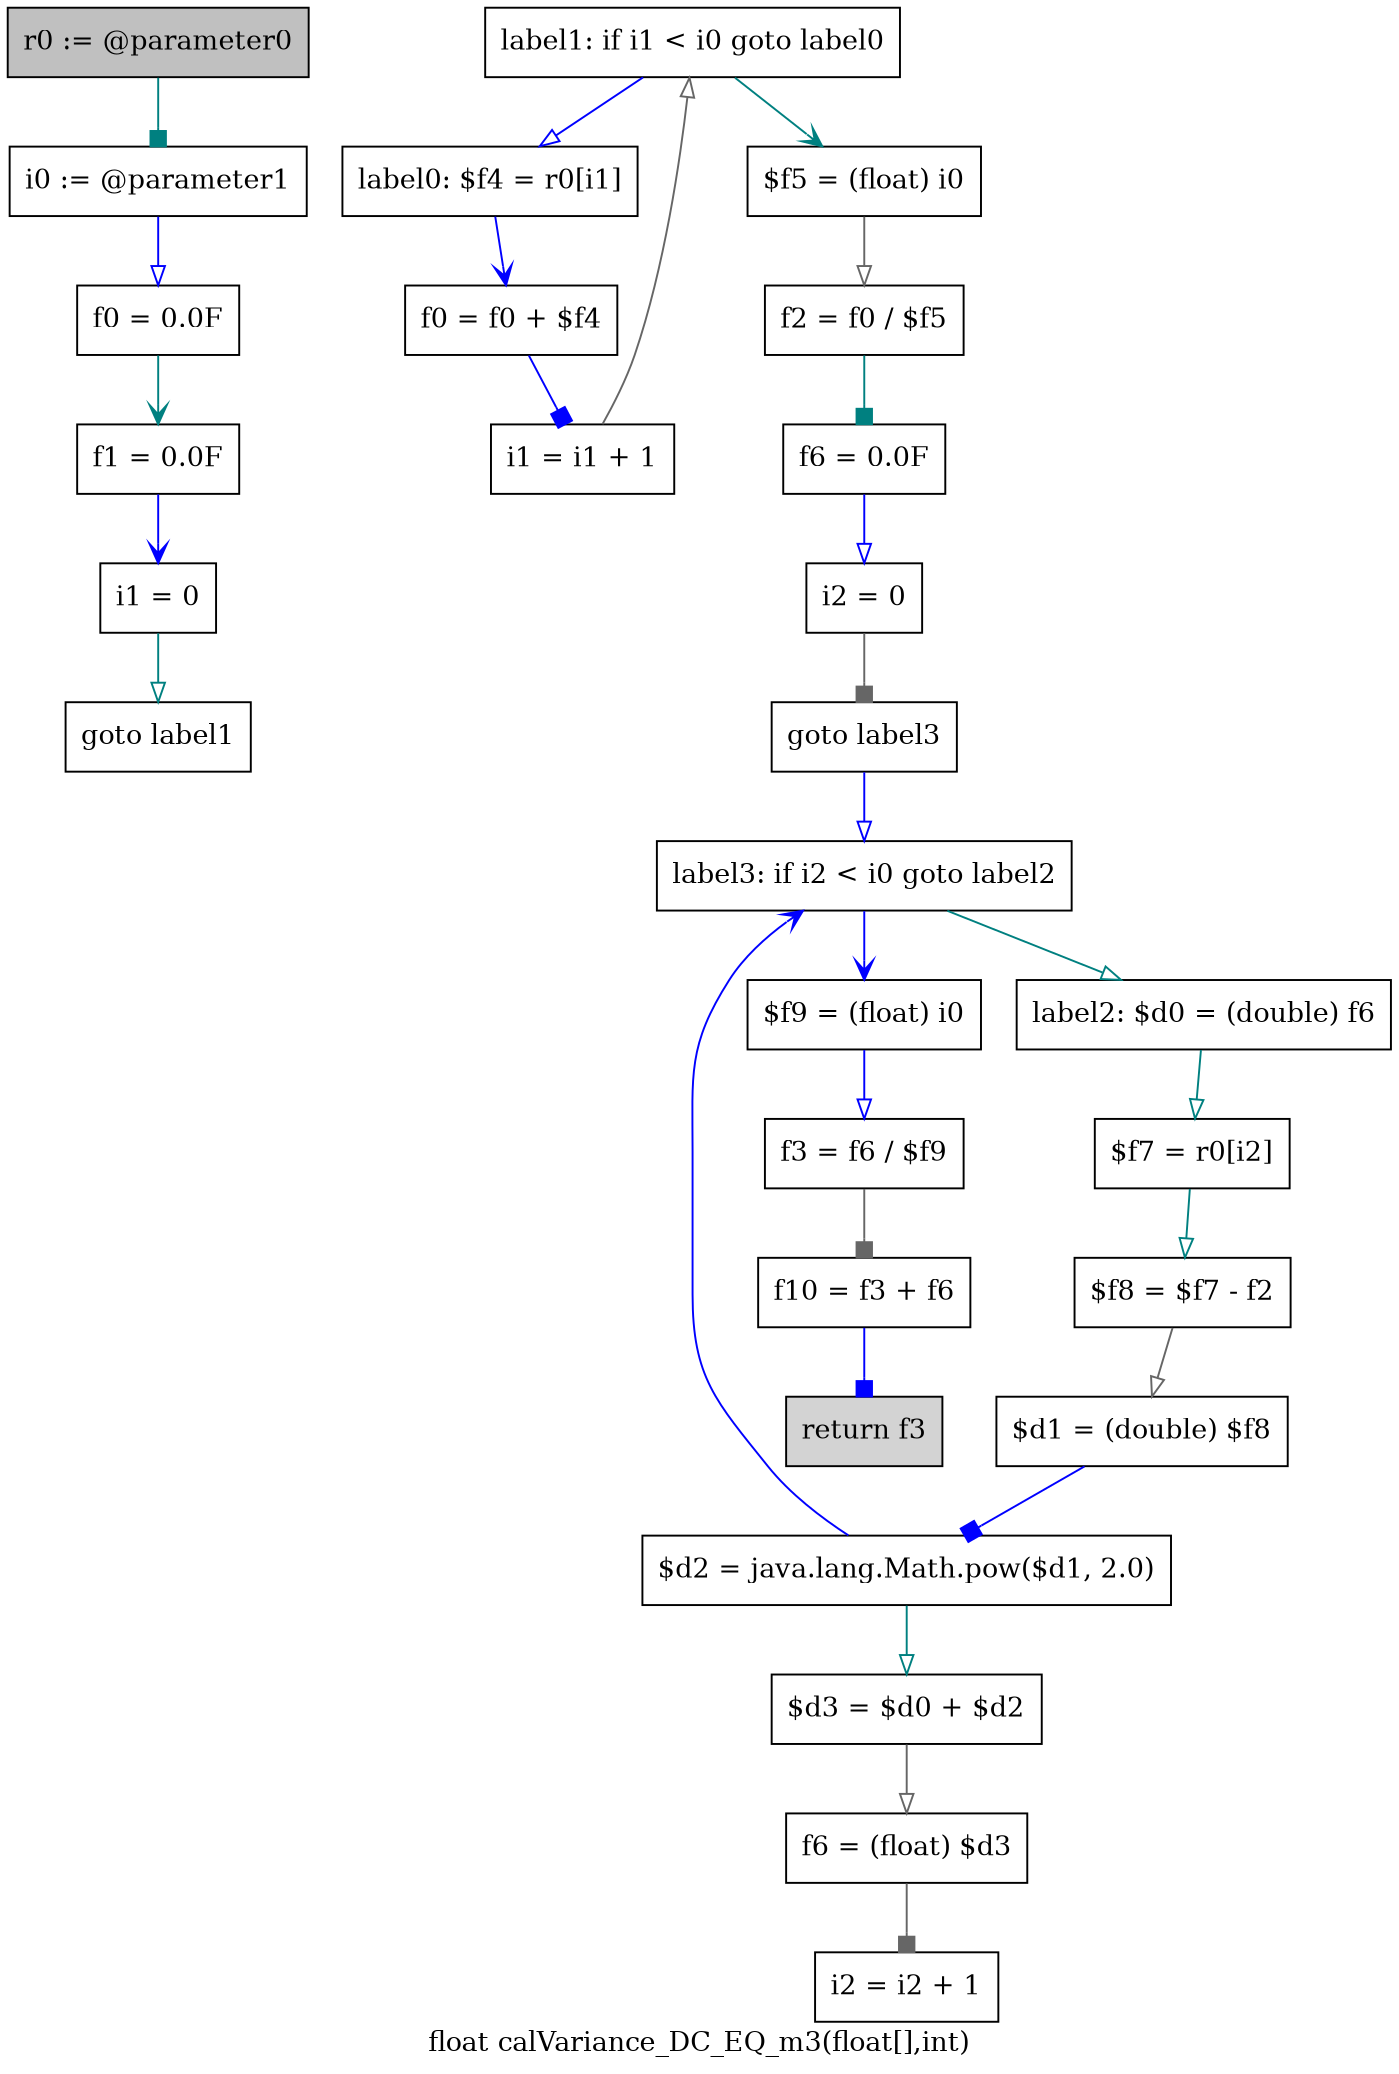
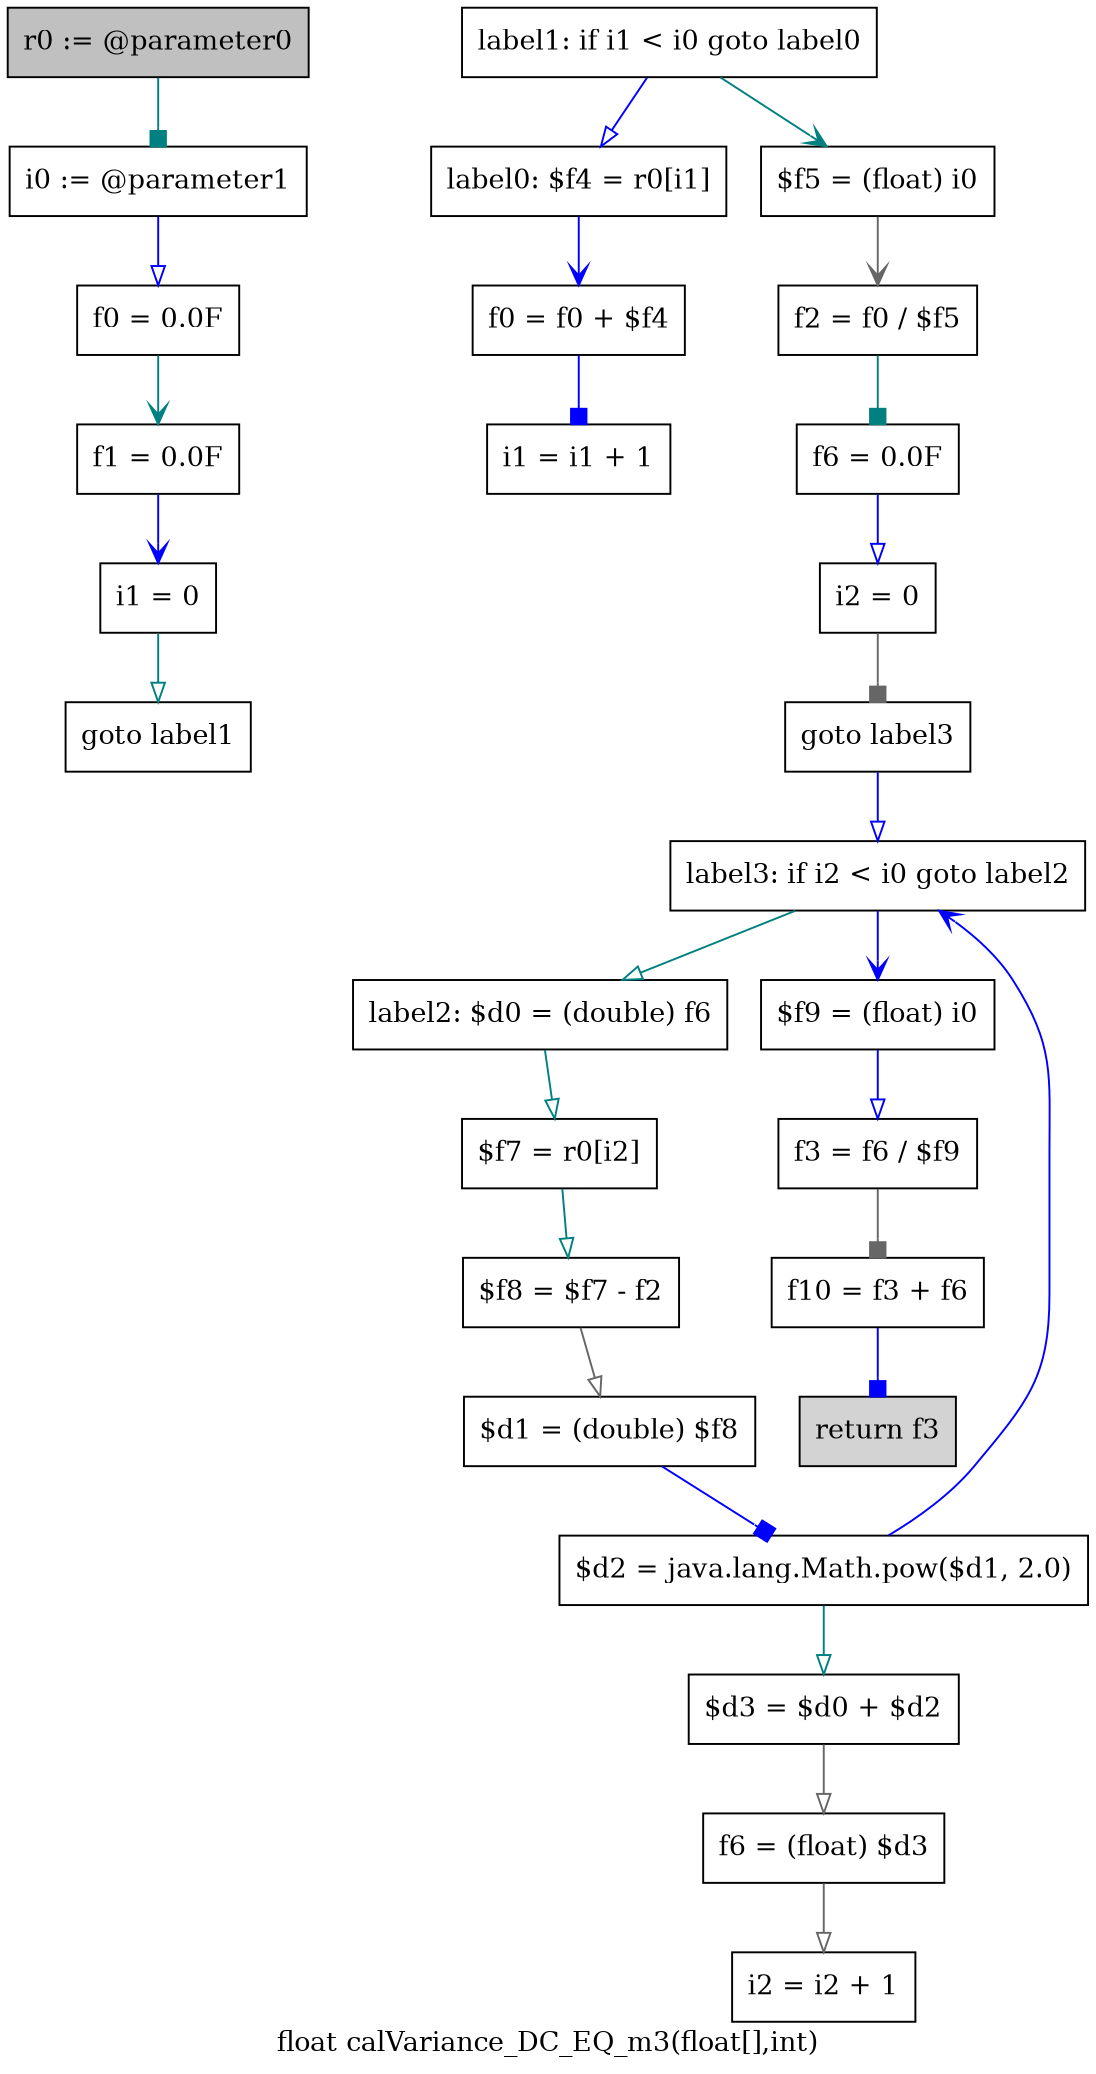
  digraph {
    fontname="DejaVu Serif"
    label="float calVariance_DC_EQ_m3(float[],int)"
    node [fontname="DejaVu Serif" shape=box]
    edge [arrowhead=onormal color=blue fontname="DejaVu Serif"]
    n1 [fillcolor=gray label="r0 := @parameter0" style=filled]
    n2 [label="i0 := @parameter1"]
    n3 [label="f0 = 0.0F"]
    n4 [label="f1 = 0.0F"]
    n5 [label="i1 = 0"]
    n6 [label="goto label1"]
    n7 [label="label1: if i1 < i0 goto label0"]
    n8 [label="label0: $f4 = r0[i1]"]
    n9 [label="$f5 = (float) i0"]
    n10 [label="f0 = f0 + $f4"]
    n11 [label="f2 = f0 / $f5"]
    n12 [label="i1 = i1 + 1"]
    n13 [label="f6 = 0.0F"]
    n14 [label="i2 = 0"]
    n15 [label="goto label3"]
    n16 [label="label3: if i2 < i0 goto label2"]
    n17 [label="label2: $d0 = (double) f6"]
    n18 [label="$f9 = (float) i0"]
    n19 [label="$f7 = r0[i2]"]
    n20 [label="f3 = f6 / $f9"]
    n21 [label="$f8 = $f7 - f2"]
    n22 [label="$d1 = (double) $f8"]
    n23 [label="$d2 = java.lang.Math.pow($d1, 2.0)"]
    n24 [label="$d3 = $d0 + $d2"]
    n25 [label="f6 = (float) $d3"]
    n26 [label="i2 = i2 + 1"]
    n27 [label="f10 = f3 + f6"]
    n28 [fillcolor=lightgray label="return f3" style=filled]
    n1 -> n2 [arrowhead=box color=teal]
    n2 -> n3
    n3 -> n4 [arrowhead=vee color=teal]
    n4 -> n5 [arrowhead=vee]
    n5 -> n6 [color=teal]
    n7 -> n8
    n7 -> n9 [arrowhead=vee color=teal]
    n8 -> n10 [arrowhead=vee]
-   n9 -> n11 [color=gray40]
+   n9 -> n11 [arrowhead=vee color=gray40]
    n10 -> n12 [arrowhead=box]
    n11 -> n13 [arrowhead=box color=teal]
-   n12 -> n7 [color=gray40]
    n13 -> n14
    n14 -> n15 [arrowhead=box color=gray40]
    n15 -> n16
    n16 -> n17 [color=teal]
    n16 -> n18 [arrowhead=vee]
    n17 -> n19 [color=teal]
    n18 -> n20
    n19 -> n21 [color=teal]
    n20 -> n27 [arrowhead=box color=gray40]
    n21 -> n22 [color=gray40]
    n22 -> n23 [arrowhead=box]
    n23 -> n16 [arrowhead=vee]
    n23 -> n24 [color=teal]
    n24 -> n25 [color=gray40]
-   n25 -> n26 [arrowhead=box color=gray40]
+   n25 -> n26 [color=gray40]
    n27 -> n28 [arrowhead=box]
  }
